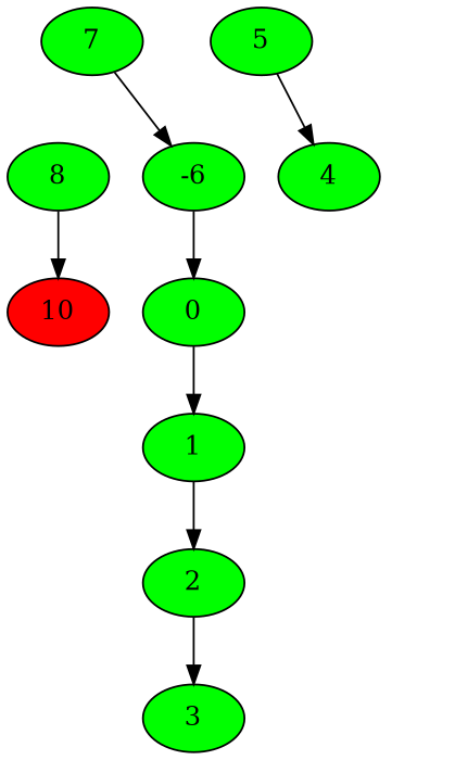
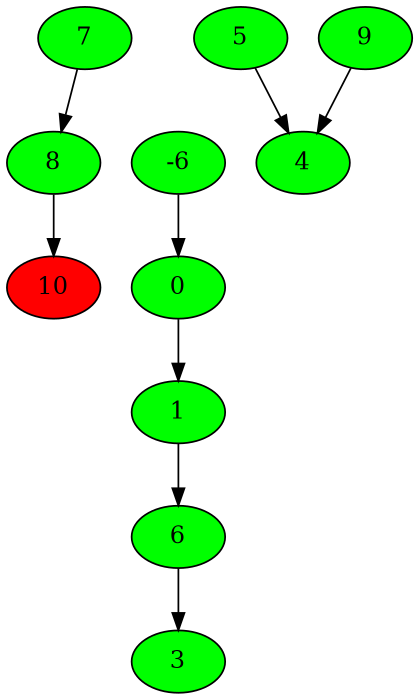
  digraph {
    node [fillcolor=green style=filled]
    0
    1
-   2
+   2 [label=6]
    7
    8
    3
    10 [fillcolor=red]
    n8 [label=-6]
    5
    4
+   9
    0 -> 1
    1 -> 2
    2 -> 3
-   7 -> n8
+   7 -> 8
    8 -> 10
    n8 -> 0
    5 -> 4
+   9 -> 4
  }
